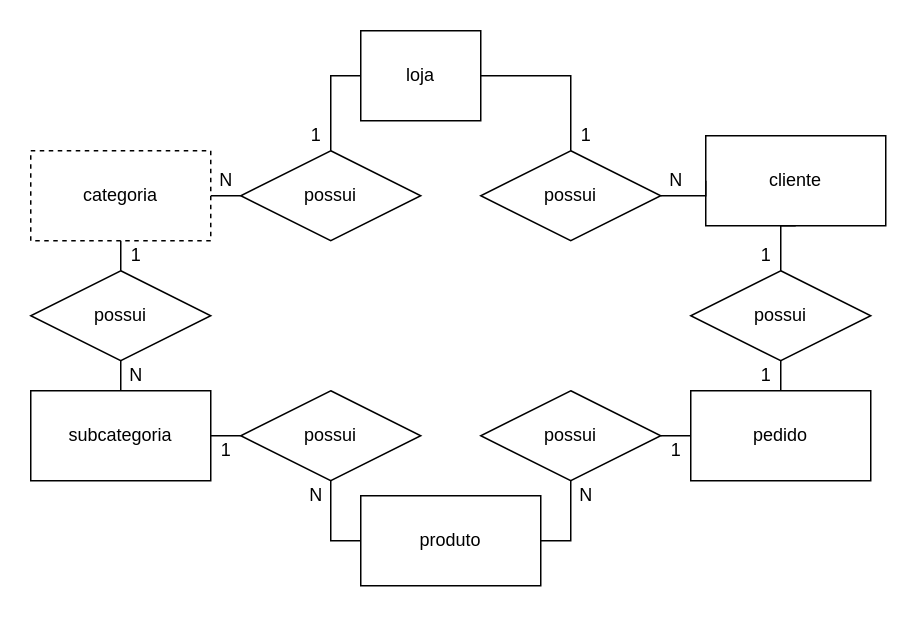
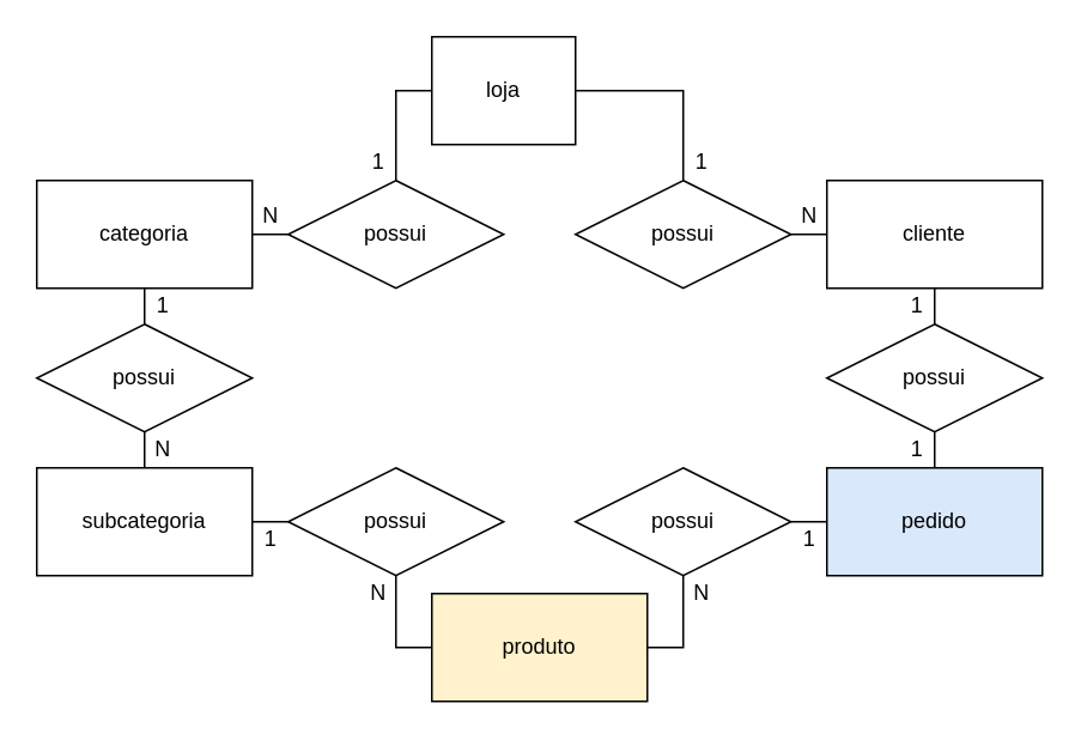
  <mxCell id="0" />
  <mxCell id="1" parent="0" />
  <mxCell id="2" value="loja" style="rounded=0;whiteSpace=wrap;html=1;" vertex="1" parent="1"><mxGeometry x="240" y="20" width="80" height="60" as="geometry" /></mxCell>
  <mxCell id="3" style="edgeStyle=orthogonalEdgeStyle;rounded=0;orthogonalLoop=1;jettySize=auto;html=1;exitX=1;exitY=0.5;exitDx=0;exitDy=0;entryX=0;entryY=0.5;entryDx=0;entryDy=0;endArrow=none;endFill=0;" edge="1" parent="1" source="4" target="20"><mxGeometry relative="1" as="geometry" /></mxCell>
- <mxCell id="4" value="categoria" style="rounded=0;whiteSpace=wrap;html=1;dashed=1;" vertex="1" parent="1"><mxGeometry x="20" y="100" width="120" height="60" as="geometry" /></mxCell>
+ <mxCell id="4" value="categoria" style="rounded=0;whiteSpace=wrap;html=1;" vertex="1" parent="1"><mxGeometry x="20" y="100" width="120" height="60" as="geometry" /></mxCell>
  <mxCell id="5" style="edgeStyle=orthogonalEdgeStyle;rounded=0;orthogonalLoop=1;jettySize=auto;html=1;entryX=1;entryY=0.5;entryDx=0;entryDy=0;endArrow=none;endFill=0;" edge="1" parent="1" source="7" target="8"><mxGeometry relative="1" as="geometry" /></mxCell>
  <mxCell id="6" style="edgeStyle=orthogonalEdgeStyle;rounded=0;orthogonalLoop=1;jettySize=auto;html=1;exitX=0.5;exitY=1;exitDx=0;exitDy=0;entryX=0;entryY=0.5;entryDx=0;entryDy=0;endArrow=none;endFill=0;" edge="1" parent="1" source="7" target="14"><mxGeometry relative="1" as="geometry" /></mxCell>
  <mxCell id="7" value="possui" style="shape=rhombus;perimeter=rhombusPerimeter;whiteSpace=wrap;html=1;align=center;" vertex="1" parent="1"><mxGeometry x="160" y="260" width="120" height="60" as="geometry" /></mxCell>
  <mxCell id="8" value="subcategoria" style="rounded=0;whiteSpace=wrap;html=1;" vertex="1" parent="1"><mxGeometry x="20" y="260" width="120" height="60" as="geometry" /></mxCell>
  <mxCell id="9" style="edgeStyle=orthogonalEdgeStyle;rounded=0;orthogonalLoop=1;jettySize=auto;html=1;entryX=1;entryY=0.5;entryDx=0;entryDy=0;endArrow=none;endFill=0;" edge="1" parent="1" source="11" target="13"><mxGeometry relative="1" as="geometry" /></mxCell>
  <mxCell id="10" style="edgeStyle=orthogonalEdgeStyle;rounded=0;orthogonalLoop=1;jettySize=auto;html=1;exitX=0.5;exitY=0;exitDx=0;exitDy=0;entryX=0.5;entryY=1;entryDx=0;entryDy=0;endArrow=none;endFill=0;" edge="1" parent="1" source="11" target="18"><mxGeometry relative="1" as="geometry" /></mxCell>
- <mxCell id="11" value="pedido" style="rounded=0;whiteSpace=wrap;html=1;" vertex="1" parent="1"><mxGeometry x="460" y="260" width="120" height="60" as="geometry" /></mxCell>
+ <mxCell id="11" value="pedido" style="rounded=0;whiteSpace=wrap;html=1;fillColor=#dae8fc;" vertex="1" parent="1"><mxGeometry x="460" y="260" width="120" height="60" as="geometry" /></mxCell>
  <mxCell id="12" style="edgeStyle=orthogonalEdgeStyle;rounded=0;orthogonalLoop=1;jettySize=auto;html=1;exitX=0.5;exitY=1;exitDx=0;exitDy=0;entryX=1;entryY=0.5;entryDx=0;entryDy=0;endArrow=none;endFill=0;" edge="1" parent="1" source="13" target="14"><mxGeometry relative="1" as="geometry" /></mxCell>
  <mxCell id="13" value="possui" style="shape=rhombus;perimeter=rhombusPerimeter;whiteSpace=wrap;html=1;align=center;" vertex="1" parent="1"><mxGeometry x="320" y="260" width="120" height="60" as="geometry" /></mxCell>
- <mxCell id="14" value="produto" style="rounded=0;whiteSpace=wrap;html=1;" vertex="1" parent="1"><mxGeometry x="240" y="330" width="120" height="60" as="geometry" /></mxCell>
+ <mxCell id="14" value="produto" style="rounded=0;whiteSpace=wrap;html=1;fillColor=#fff2cc;" vertex="1" parent="1"><mxGeometry x="240" y="330" width="120" height="60" as="geometry" /></mxCell>
  <mxCell id="15" style="edgeStyle=orthogonalEdgeStyle;rounded=0;orthogonalLoop=1;jettySize=auto;html=1;exitX=0.5;exitY=1;exitDx=0;exitDy=0;entryX=0.5;entryY=0;entryDx=0;entryDy=0;endArrow=none;endFill=0;" edge="1" parent="1" source="17" target="8"><mxGeometry relative="1" as="geometry" /></mxCell>
  <mxCell id="16" style="edgeStyle=orthogonalEdgeStyle;rounded=0;orthogonalLoop=1;jettySize=auto;html=1;exitX=0.5;exitY=0;exitDx=0;exitDy=0;entryX=0.5;entryY=1;entryDx=0;entryDy=0;endArrow=none;endFill=0;" edge="1" parent="1" source="17" target="4"><mxGeometry relative="1" as="geometry" /></mxCell>
  <mxCell id="17" value="possui" style="shape=rhombus;perimeter=rhombusPerimeter;whiteSpace=wrap;html=1;align=center;" vertex="1" parent="1"><mxGeometry x="20" y="180" width="120" height="60" as="geometry" /></mxCell>
  <mxCell id="18" value="possui" style="shape=rhombus;perimeter=rhombusPerimeter;whiteSpace=wrap;html=1;align=center;" vertex="1" parent="1"><mxGeometry x="460" y="180" width="120" height="60" as="geometry" /></mxCell>
  <mxCell id="19" style="edgeStyle=orthogonalEdgeStyle;rounded=0;orthogonalLoop=1;jettySize=auto;html=1;entryX=0;entryY=0.5;entryDx=0;entryDy=0;endArrow=none;endFill=0;" edge="1" parent="1" source="20" target="2"><mxGeometry relative="1" as="geometry" /></mxCell>
  <mxCell id="20" value="possui" style="shape=rhombus;perimeter=rhombusPerimeter;whiteSpace=wrap;html=1;align=center;" vertex="1" parent="1"><mxGeometry x="160" y="100" width="120" height="60" as="geometry" /></mxCell>
  <mxCell id="21" style="edgeStyle=orthogonalEdgeStyle;rounded=0;orthogonalLoop=1;jettySize=auto;html=1;exitX=0.5;exitY=1;exitDx=0;exitDy=0;entryX=0.5;entryY=0;entryDx=0;entryDy=0;endArrow=none;endFill=0;" edge="1" parent="1" source="22" target="18"><mxGeometry relative="1" as="geometry" /></mxCell>
- <mxCell id="22" value="cliente" style="rounded=0;whiteSpace=wrap;html=1;" vertex="1" parent="1"><mxGeometry x="470" y="90" width="120" height="60" as="geometry" /></mxCell>
+ <mxCell id="22" value="cliente" style="rounded=0;whiteSpace=wrap;html=1;" vertex="1" parent="1"><mxGeometry x="460" y="100" width="120" height="60" as="geometry" /></mxCell>
  <mxCell id="23" style="edgeStyle=orthogonalEdgeStyle;rounded=0;orthogonalLoop=1;jettySize=auto;html=1;entryX=1;entryY=0.5;entryDx=0;entryDy=0;endArrow=none;endFill=0;" edge="1" parent="1" source="25" target="2"><mxGeometry relative="1" as="geometry" /></mxCell>
  <mxCell id="24" style="edgeStyle=orthogonalEdgeStyle;rounded=0;orthogonalLoop=1;jettySize=auto;html=1;exitX=1;exitY=0.5;exitDx=0;exitDy=0;entryX=0;entryY=0.5;entryDx=0;entryDy=0;endArrow=none;endFill=0;" edge="1" parent="1" source="25" target="22"><mxGeometry relative="1" as="geometry" /></mxCell>
  <mxCell id="25" value="possui" style="shape=rhombus;perimeter=rhombusPerimeter;whiteSpace=wrap;html=1;align=center;" vertex="1" parent="1"><mxGeometry x="320" y="100" width="120" height="60" as="geometry" /></mxCell>
  <mxCell id="26" value="1" style="text;html=1;align=center;verticalAlign=middle;resizable=0;points=[];autosize=1;strokeColor=none;" vertex="1" parent="1"><mxGeometry x="380" y="80" width="20" height="20" as="geometry" /></mxCell>
  <mxCell id="27" value="N" style="text;html=1;align=center;verticalAlign=middle;resizable=0;points=[];autosize=1;strokeColor=none;" vertex="1" parent="1"><mxGeometry x="440" y="110" width="20" height="20" as="geometry" /></mxCell>
  <mxCell id="28" value="1" style="text;html=1;align=center;verticalAlign=middle;resizable=0;points=[];autosize=1;strokeColor=none;" vertex="1" parent="1"><mxGeometry x="500" y="160" width="20" height="20" as="geometry" /></mxCell>
  <mxCell id="29" value="1" style="text;html=1;align=center;verticalAlign=middle;resizable=0;points=[];autosize=1;strokeColor=none;" vertex="1" parent="1"><mxGeometry x="500" y="240" width="20" height="20" as="geometry" /></mxCell>
  <mxCell id="30" value="1" style="text;html=1;align=center;verticalAlign=middle;resizable=0;points=[];autosize=1;strokeColor=none;" vertex="1" parent="1"><mxGeometry x="440" y="290" width="20" height="20" as="geometry" /></mxCell>
  <mxCell id="31" value="N" style="text;html=1;align=center;verticalAlign=middle;resizable=0;points=[];autosize=1;strokeColor=none;" vertex="1" parent="1"><mxGeometry x="380" y="320" width="20" height="20" as="geometry" /></mxCell>
  <mxCell id="32" value="1" style="text;html=1;align=center;verticalAlign=middle;resizable=0;points=[];autosize=1;strokeColor=none;" vertex="1" parent="1"><mxGeometry x="200" y="80" width="20" height="20" as="geometry" /></mxCell>
  <mxCell id="33" value="N" style="text;html=1;align=center;verticalAlign=middle;resizable=0;points=[];autosize=1;strokeColor=none;" vertex="1" parent="1"><mxGeometry x="140" y="110" width="20" height="20" as="geometry" /></mxCell>
  <mxCell id="34" value="1" style="text;html=1;align=center;verticalAlign=middle;resizable=0;points=[];autosize=1;strokeColor=none;" vertex="1" parent="1"><mxGeometry x="80" y="160" width="20" height="20" as="geometry" /></mxCell>
  <mxCell id="35" value="N" style="text;html=1;align=center;verticalAlign=middle;resizable=0;points=[];autosize=1;strokeColor=none;" vertex="1" parent="1"><mxGeometry x="80" y="240" width="20" height="20" as="geometry" /></mxCell>
  <mxCell id="36" value="1" style="text;html=1;align=center;verticalAlign=middle;resizable=0;points=[];autosize=1;strokeColor=none;" vertex="1" parent="1"><mxGeometry x="140" y="290" width="20" height="20" as="geometry" /></mxCell>
  <mxCell id="37" value="N" style="text;html=1;align=center;verticalAlign=middle;resizable=0;points=[];autosize=1;strokeColor=none;" vertex="1" parent="1"><mxGeometry x="200" y="320" width="20" height="20" as="geometry" /></mxCell>
